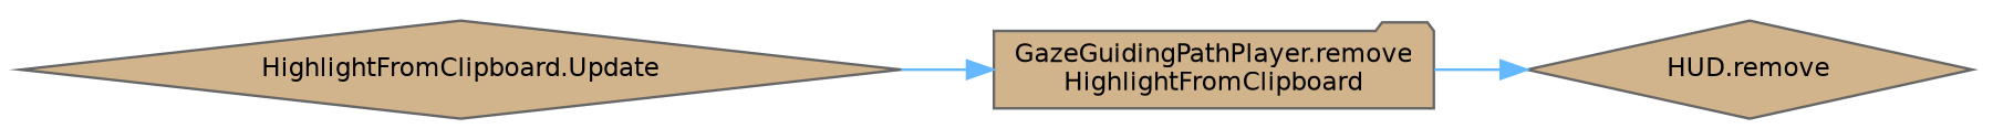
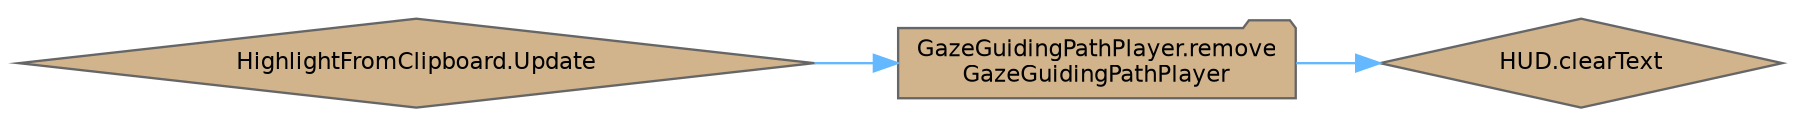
  digraph {
    rankdir=RL
    node [color=grey40 fillcolor=tan fontname=Helvetica fontsize=10 shape=diamond style=filled]
    edge [color=steelblue1 dir=back fontname=Helvetica fontsize=10 labelfontname=Helvetica labelfontsize=10 style=solid]
-   n1 [color=gray40 fontcolor=black height=0.2 label="HUD.remove" width=0.4]
-   n2 [height=0.2 label="GazeGuidingPathPlayer.remove\lHighlightFromClipboard" shape=folder width=0.4]
+   n1 [color=gray40 fontcolor=black height=0.2 label="HUD.clearText" width=0.4]
+   n2 [height=0.2 label="GazeGuidingPathPlayer.remove\lGazeGuidingPathPlayer" shape=folder width=0.4]
    n3 [height=0.2 label="HighlightFromClipboard.Update" width=0.4]
    n1 -> n2
    n2 -> n3
  }
